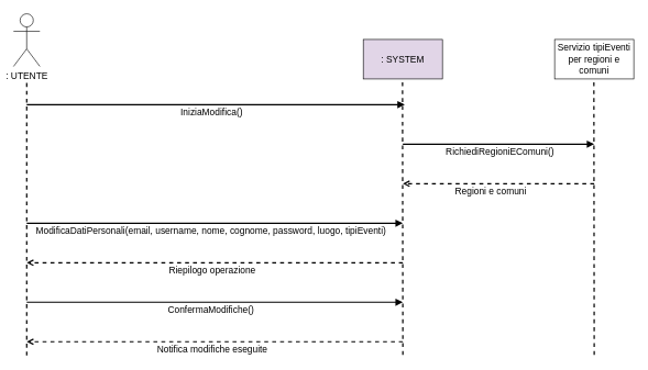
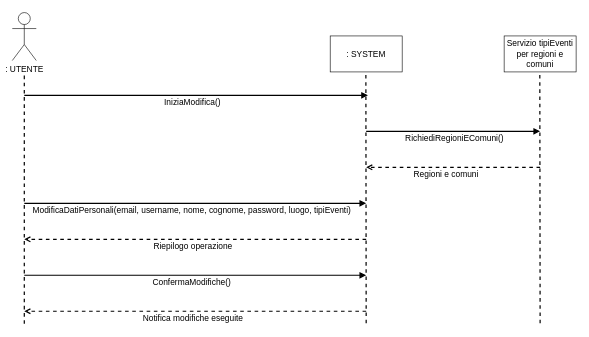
  <mxCell id="0" />
  <mxCell id="1" parent="0" />
  <mxCell id="2" value="&lt;font style=&quot;font-size: 14px;&quot;&gt;: UTENTE&lt;/font&gt;" style="shape=umlActor;verticalLabelPosition=bottom;verticalAlign=top;html=1;outlineConnect=0;" parent="1" vertex="1"><mxGeometry x="20" y="20" width="40" height="80" as="geometry" /></mxCell>
  <mxCell id="3" value="" style="endArrow=none;dashed=1;html=1;rounded=0;fontSize=14;strokeWidth=2;" parent="1" edge="1"><mxGeometry width="50" height="50" relative="1" as="geometry"><mxPoint x="40" y="539" as="sourcePoint" /><mxPoint x="40" y="120" as="targetPoint" /></mxGeometry></mxCell>
- <mxCell id="4" value=": SYSTEM" style="rounded=0;whiteSpace=wrap;html=1;fontSize=14;fillColor=#e1d5e7;" parent="1" vertex="1"><mxGeometry x="550" y="59" width="120" height="60" as="geometry" /></mxCell>
+ <mxCell id="4" value=": SYSTEM" style="rounded=0;whiteSpace=wrap;html=1;fontSize=14;" parent="1" vertex="1"><mxGeometry x="550" y="59" width="120" height="60" as="geometry" /></mxCell>
  <mxCell id="5" value="" style="endArrow=none;dashed=1;html=1;rounded=0;fontSize=14;strokeWidth=2;" parent="1" edge="1"><mxGeometry width="50" height="50" relative="1" as="geometry"><mxPoint x="610" y="538" as="sourcePoint" /><mxPoint x="609.5" y="119" as="targetPoint" /></mxGeometry></mxCell>
  <mxCell id="6" value="" style="endArrow=block;html=1;rounded=0;strokeWidth=2;fontSize=14;endFill=1;" parent="1" edge="1"><mxGeometry width="50" height="50" relative="1" as="geometry"><mxPoint x="40" y="338" as="sourcePoint" /><mxPoint x="610" y="338" as="targetPoint" /></mxGeometry></mxCell>
  <mxCell id="7" value="ModificaDatiPersonali(email, username, nome, cognome, password, luogo, tipiEventi)" style="edgeLabel;html=1;align=center;verticalAlign=middle;resizable=0;points=[];fontSize=14;" parent="6" vertex="1" connectable="0"><mxGeometry x="-0.061" relative="1" as="geometry"><mxPoint x="10" y="10" as="offset" /></mxGeometry></mxCell>
  <mxCell id="8" value="" style="endArrow=open;html=1;rounded=0;strokeWidth=2;fontSize=14;endFill=0;dashed=1;" parent="1" edge="1"><mxGeometry width="50" height="50" relative="1" as="geometry"><mxPoint x="610" y="398" as="sourcePoint" /><mxPoint x="40" y="398" as="targetPoint" /></mxGeometry></mxCell>
  <mxCell id="9" value="Riepilogo operazione" style="edgeLabel;html=1;align=center;verticalAlign=middle;resizable=0;points=[];fontSize=14;" parent="8" vertex="1" connectable="0"><mxGeometry x="-0.061" relative="1" as="geometry"><mxPoint x="-22" y="10" as="offset" /></mxGeometry></mxCell>
  <mxCell id="10" value="" style="endArrow=block;html=1;rounded=0;strokeWidth=2;fontSize=14;endFill=1;" parent="1" edge="1"><mxGeometry width="50" height="50" relative="1" as="geometry"><mxPoint x="40" y="458" as="sourcePoint" /><mxPoint x="610" y="458" as="targetPoint" /></mxGeometry></mxCell>
  <mxCell id="11" value="ConfermaModifiche()" style="edgeLabel;html=1;align=center;verticalAlign=middle;resizable=0;points=[];fontSize=14;" parent="10" vertex="1" connectable="0"><mxGeometry x="-0.061" relative="1" as="geometry"><mxPoint x="10" y="10" as="offset" /></mxGeometry></mxCell>
  <mxCell id="12" value="" style="endArrow=open;html=1;rounded=0;strokeWidth=2;fontSize=14;endFill=0;dashed=1;" parent="1" edge="1"><mxGeometry width="50" height="50" relative="1" as="geometry"><mxPoint x="610" y="518" as="sourcePoint" /><mxPoint x="40" y="518" as="targetPoint" /></mxGeometry></mxCell>
  <mxCell id="13" value="Notifica modifiche eseguite" style="edgeLabel;html=1;align=center;verticalAlign=middle;resizable=0;points=[];fontSize=14;" parent="12" vertex="1" connectable="0"><mxGeometry x="-0.061" relative="1" as="geometry"><mxPoint x="-22" y="10" as="offset" /></mxGeometry></mxCell>
  <mxCell id="14" value="Servizio tipiEventi per regioni e comuni" style="rounded=0;whiteSpace=wrap;html=1;fontSize=14;" vertex="1" parent="1"><mxGeometry x="840" y="59" width="120" height="60" as="geometry" /></mxCell>
  <mxCell id="15" value="" style="endArrow=none;dashed=1;html=1;rounded=0;fontSize=14;strokeWidth=2;" edge="1" parent="1"><mxGeometry width="50" height="50" relative="1" as="geometry"><mxPoint x="900" y="538" as="sourcePoint" /><mxPoint x="899.5" y="119" as="targetPoint" /></mxGeometry></mxCell>
  <mxCell id="16" value="" style="endArrow=block;html=1;rounded=0;strokeWidth=2;fontSize=14;endFill=1;" edge="1" parent="1"><mxGeometry width="50" height="50" relative="1" as="geometry"><mxPoint x="40" y="158" as="sourcePoint" /><mxPoint x="613" y="158" as="targetPoint" /></mxGeometry></mxCell>
  <mxCell id="17" value="IniziaModifica()" style="edgeLabel;html=1;align=center;verticalAlign=middle;resizable=0;points=[];fontSize=14;" vertex="1" connectable="0" parent="16"><mxGeometry x="-0.061" relative="1" as="geometry"><mxPoint x="10" y="10" as="offset" /></mxGeometry></mxCell>
  <mxCell id="18" value="" style="endArrow=block;html=1;rounded=0;strokeWidth=2;fontSize=14;endFill=1;" edge="1" parent="1"><mxGeometry width="50" height="50" relative="1" as="geometry"><mxPoint x="610" y="218" as="sourcePoint" /><mxPoint x="900" y="218" as="targetPoint" /></mxGeometry></mxCell>
  <mxCell id="19" value="RichiediRegioniEComuni()" style="edgeLabel;html=1;align=center;verticalAlign=middle;resizable=0;points=[];fontSize=14;" vertex="1" connectable="0" parent="18"><mxGeometry x="-0.061" relative="1" as="geometry"><mxPoint x="10" y="10" as="offset" /></mxGeometry></mxCell>
  <mxCell id="20" value="" style="endArrow=open;html=1;rounded=0;strokeWidth=2;fontSize=14;endFill=0;dashed=1;" edge="1" parent="1"><mxGeometry width="50" height="50" relative="1" as="geometry"><mxPoint x="900" y="278" as="sourcePoint" /><mxPoint x="610" y="278" as="targetPoint" /></mxGeometry></mxCell>
  <mxCell id="21" value="Regioni e comuni" style="edgeLabel;html=1;align=center;verticalAlign=middle;resizable=0;points=[];fontSize=14;" vertex="1" connectable="0" parent="20"><mxGeometry x="-0.061" relative="1" as="geometry"><mxPoint x="-22" y="10" as="offset" /></mxGeometry></mxCell>
